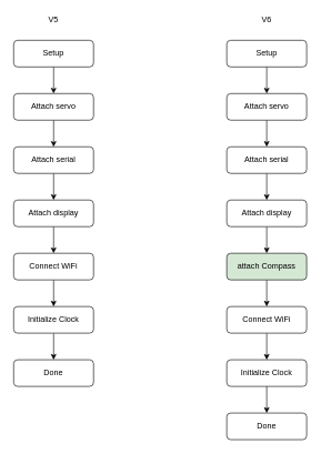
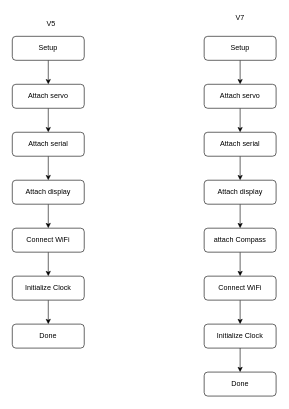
  <mxCell id="0" />
  <mxCell id="1" parent="0" />
  <mxCell id="2" style="edgeStyle=orthogonalEdgeStyle;rounded=0;orthogonalLoop=1;jettySize=auto;html=1;exitX=0.5;exitY=1;exitDx=0;exitDy=0;" edge="1" parent="1" source="3" target="5"><mxGeometry relative="1" as="geometry" /></mxCell>
  <mxCell id="3" value="Setup" style="rounded=1;whiteSpace=wrap;html=1;fontSize=12;glass=0;strokeWidth=1;shadow=0;" parent="1" vertex="1"><mxGeometry x="20" y="60" width="120" height="40" as="geometry" /></mxCell>
  <mxCell id="4" style="edgeStyle=orthogonalEdgeStyle;rounded=0;orthogonalLoop=1;jettySize=auto;html=1;exitX=0.5;exitY=1;exitDx=0;exitDy=0;entryX=0.5;entryY=0;entryDx=0;entryDy=0;" edge="1" parent="1" source="5" target="7"><mxGeometry relative="1" as="geometry" /></mxCell>
  <mxCell id="5" value="Attach servo" style="rounded=1;whiteSpace=wrap;html=1;" vertex="1" parent="1"><mxGeometry x="20" y="140" width="120" height="40" as="geometry" /></mxCell>
  <mxCell id="6" style="edgeStyle=orthogonalEdgeStyle;rounded=0;orthogonalLoop=1;jettySize=auto;html=1;exitX=0.5;exitY=1;exitDx=0;exitDy=0;entryX=0.5;entryY=0;entryDx=0;entryDy=0;" edge="1" parent="1" source="7" target="9"><mxGeometry relative="1" as="geometry" /></mxCell>
  <mxCell id="7" value="Attach serial" style="rounded=1;whiteSpace=wrap;html=1;" vertex="1" parent="1"><mxGeometry x="20" y="220" width="120" height="40" as="geometry" /></mxCell>
  <mxCell id="8" style="edgeStyle=orthogonalEdgeStyle;rounded=0;orthogonalLoop=1;jettySize=auto;html=1;exitX=0.5;exitY=1;exitDx=0;exitDy=0;entryX=0.5;entryY=0;entryDx=0;entryDy=0;" edge="1" parent="1" source="9" target="11"><mxGeometry relative="1" as="geometry" /></mxCell>
  <mxCell id="9" value="Attach display" style="rounded=1;whiteSpace=wrap;html=1;" vertex="1" parent="1"><mxGeometry x="20" y="300" width="120" height="40" as="geometry" /></mxCell>
  <mxCell id="10" style="edgeStyle=orthogonalEdgeStyle;rounded=0;orthogonalLoop=1;jettySize=auto;html=1;exitX=0.5;exitY=1;exitDx=0;exitDy=0;entryX=0.5;entryY=0;entryDx=0;entryDy=0;" edge="1" parent="1" source="11" target="13"><mxGeometry relative="1" as="geometry" /></mxCell>
  <mxCell id="11" value="Connect WiFi" style="rounded=1;whiteSpace=wrap;html=1;" vertex="1" parent="1"><mxGeometry x="20" y="380" width="120" height="40" as="geometry" /></mxCell>
  <mxCell id="12" style="edgeStyle=orthogonalEdgeStyle;rounded=0;orthogonalLoop=1;jettySize=auto;html=1;exitX=0.5;exitY=1;exitDx=0;exitDy=0;entryX=0.5;entryY=0;entryDx=0;entryDy=0;" edge="1" parent="1" source="13" target="14"><mxGeometry relative="1" as="geometry" /></mxCell>
  <mxCell id="13" value="Initialize Clock" style="rounded=1;whiteSpace=wrap;html=1;" vertex="1" parent="1"><mxGeometry x="20" y="460" width="120" height="40" as="geometry" /></mxCell>
  <mxCell id="14" value="Done" style="rounded=1;whiteSpace=wrap;html=1;fontSize=12;glass=0;strokeWidth=1;shadow=0;" vertex="1" parent="1"><mxGeometry x="20" y="540" width="120" height="40" as="geometry" /></mxCell>
- <mxCell id="15" value="V5" style="text;html=1;strokeColor=none;fillColor=none;align=center;verticalAlign=middle;whiteSpace=wrap;rounded=0;" vertex="1" parent="1"><mxGeometry x="60" y="20" width="40" height="20" as="geometry" /></mxCell>
+ <mxCell id="15" value="V5" style="text;html=1;strokeColor=none;fillColor=none;align=center;verticalAlign=middle;whiteSpace=wrap;rounded=0;" vertex="1" parent="1"><mxGeometry x="65" y="30" width="40" height="20" as="geometry" /></mxCell>
  <mxCell id="16" style="edgeStyle=orthogonalEdgeStyle;rounded=0;orthogonalLoop=1;jettySize=auto;html=1;exitX=0.5;exitY=1;exitDx=0;exitDy=0;" edge="1" parent="1" source="17" target="19"><mxGeometry relative="1" as="geometry" /></mxCell>
  <mxCell id="17" value="Setup" style="rounded=1;whiteSpace=wrap;html=1;fontSize=12;glass=0;strokeWidth=1;shadow=0;" vertex="1" parent="1"><mxGeometry x="340" y="60" width="120" height="40" as="geometry" /></mxCell>
  <mxCell id="18" style="edgeStyle=orthogonalEdgeStyle;rounded=0;orthogonalLoop=1;jettySize=auto;html=1;exitX=0.5;exitY=1;exitDx=0;exitDy=0;entryX=0.5;entryY=0;entryDx=0;entryDy=0;" edge="1" parent="1" source="19" target="21"><mxGeometry relative="1" as="geometry" /></mxCell>
  <mxCell id="19" value="Attach servo" style="rounded=1;whiteSpace=wrap;html=1;" vertex="1" parent="1"><mxGeometry x="340" y="140" width="120" height="40" as="geometry" /></mxCell>
  <mxCell id="20" style="edgeStyle=orthogonalEdgeStyle;rounded=0;orthogonalLoop=1;jettySize=auto;html=1;exitX=0.5;exitY=1;exitDx=0;exitDy=0;entryX=0.5;entryY=0;entryDx=0;entryDy=0;" edge="1" parent="1" source="21" target="23"><mxGeometry relative="1" as="geometry" /></mxCell>
  <mxCell id="21" value="Attach serial" style="rounded=1;whiteSpace=wrap;html=1;" vertex="1" parent="1"><mxGeometry x="340" y="220" width="120" height="40" as="geometry" /></mxCell>
  <mxCell id="22" style="edgeStyle=orthogonalEdgeStyle;rounded=0;orthogonalLoop=1;jettySize=auto;html=1;exitX=0.5;exitY=1;exitDx=0;exitDy=0;entryX=0.5;entryY=0;entryDx=0;entryDy=0;" edge="1" parent="1" source="23" target="31"><mxGeometry relative="1" as="geometry" /></mxCell>
  <mxCell id="23" value="Attach display" style="rounded=1;whiteSpace=wrap;html=1;" vertex="1" parent="1"><mxGeometry x="340" y="300" width="120" height="40" as="geometry" /></mxCell>
  <mxCell id="24" style="edgeStyle=orthogonalEdgeStyle;rounded=0;orthogonalLoop=1;jettySize=auto;html=1;exitX=0.5;exitY=1;exitDx=0;exitDy=0;entryX=0.5;entryY=0;entryDx=0;entryDy=0;" edge="1" parent="1" source="25" target="27"><mxGeometry relative="1" as="geometry" /></mxCell>
  <mxCell id="25" value="Connect WiFi" style="rounded=1;whiteSpace=wrap;html=1;" vertex="1" parent="1"><mxGeometry x="340" y="460" width="120" height="40" as="geometry" /></mxCell>
  <mxCell id="26" style="edgeStyle=orthogonalEdgeStyle;rounded=0;orthogonalLoop=1;jettySize=auto;html=1;exitX=0.5;exitY=1;exitDx=0;exitDy=0;entryX=0.5;entryY=0;entryDx=0;entryDy=0;" edge="1" parent="1" source="27" target="28"><mxGeometry relative="1" as="geometry" /></mxCell>
  <mxCell id="27" value="Initialize Clock" style="rounded=1;whiteSpace=wrap;html=1;" vertex="1" parent="1"><mxGeometry x="340" y="540" width="120" height="40" as="geometry" /></mxCell>
  <mxCell id="28" value="Done" style="rounded=1;whiteSpace=wrap;html=1;fontSize=12;glass=0;strokeWidth=1;shadow=0;" vertex="1" parent="1"><mxGeometry x="340" y="620" width="120" height="40" as="geometry" /></mxCell>
- <mxCell id="29" value="V6" style="text;html=1;strokeColor=none;fillColor=none;align=center;verticalAlign=middle;whiteSpace=wrap;rounded=0;" vertex="1" parent="1"><mxGeometry x="380" y="20" width="40" height="20" as="geometry" /></mxCell>
+ <mxCell id="29" value="V7" style="text;html=1;strokeColor=none;fillColor=none;align=center;verticalAlign=middle;whiteSpace=wrap;rounded=0;" vertex="1" parent="1"><mxGeometry x="380" y="20" width="40" height="20" as="geometry" /></mxCell>
  <mxCell id="30" style="edgeStyle=orthogonalEdgeStyle;rounded=0;orthogonalLoop=1;jettySize=auto;html=1;exitX=0.5;exitY=1;exitDx=0;exitDy=0;entryX=0.5;entryY=0;entryDx=0;entryDy=0;" edge="1" parent="1" source="31" target="25"><mxGeometry relative="1" as="geometry" /></mxCell>
- <mxCell id="31" value="attach Compass" style="rounded=1;whiteSpace=wrap;html=1;fillColor=#d5e8d4;" vertex="1" parent="1"><mxGeometry x="340" y="380" width="120" height="40" as="geometry" /></mxCell>
+ <mxCell id="31" value="attach Compass" style="rounded=1;whiteSpace=wrap;html=1;" vertex="1" parent="1"><mxGeometry x="340" y="380" width="120" height="40" as="geometry" /></mxCell>
